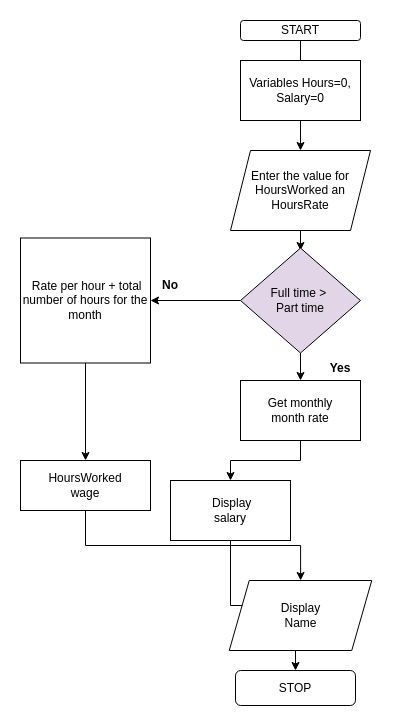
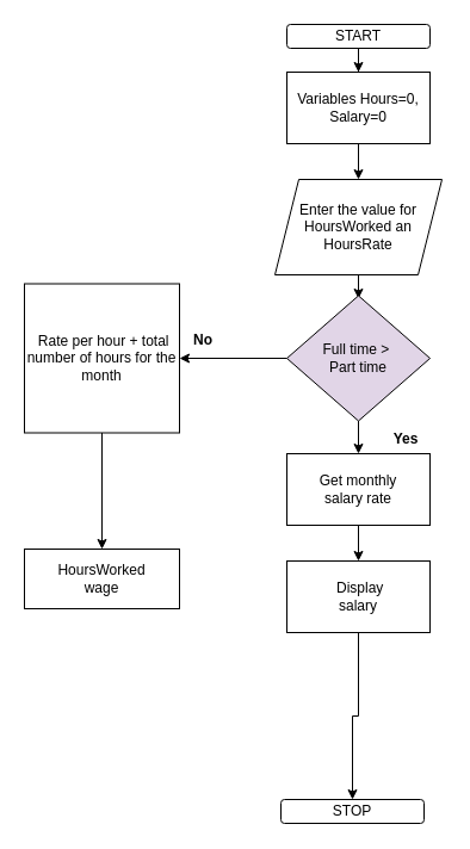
  <mxCell id="0" />
  <mxCell id="1" parent="0" />
- <mxCell id="2" style="edgeStyle=orthogonalEdgeStyle;rounded=0;orthogonalLoop=1;jettySize=auto;html=1;exitX=0.5;exitY=1;exitDx=0;exitDy=0;endArrow=none;" edge="1" parent="1" source="3" target="5"><mxGeometry relative="1" as="geometry" /></mxCell>
+ <mxCell id="2" style="edgeStyle=orthogonalEdgeStyle;rounded=0;orthogonalLoop=1;jettySize=auto;html=1;exitX=0.5;exitY=1;exitDx=0;exitDy=0;" edge="1" parent="1" source="3" target="5"><mxGeometry relative="1" as="geometry" /></mxCell>
  <mxCell id="3" value="START" style="rounded=1;whiteSpace=wrap;html=1;" vertex="1" parent="1"><mxGeometry x="240" y="20" width="120" height="20" as="geometry" /></mxCell>
  <mxCell id="4" style="edgeStyle=orthogonalEdgeStyle;rounded=0;orthogonalLoop=1;jettySize=auto;html=1;exitX=0.5;exitY=1;exitDx=0;exitDy=0;" edge="1" parent="1" source="5"><mxGeometry relative="1" as="geometry"><mxPoint x="300" y="150" as="targetPoint" /></mxGeometry></mxCell>
  <mxCell id="5" value="Variables Hours=0,&lt;br&gt;Salary=0" style="rounded=0;whiteSpace=wrap;html=1;" vertex="1" parent="1"><mxGeometry x="240" y="60" width="120" height="60" as="geometry" /></mxCell>
  <mxCell id="6" style="edgeStyle=orthogonalEdgeStyle;rounded=0;orthogonalLoop=1;jettySize=auto;html=1;exitX=0.5;exitY=1;exitDx=0;exitDy=0;" edge="1" parent="1"><mxGeometry relative="1" as="geometry"><mxPoint x="300" y="230" as="sourcePoint" /><mxPoint x="300" y="250" as="targetPoint" /></mxGeometry></mxCell>
  <mxCell id="7" style="edgeStyle=orthogonalEdgeStyle;rounded=0;orthogonalLoop=1;jettySize=auto;html=1;exitX=0;exitY=0.5;exitDx=0;exitDy=0;entryX=1;entryY=0.5;entryDx=0;entryDy=0;" edge="1" parent="1" source="9" target="14"><mxGeometry relative="1" as="geometry" /></mxCell>
  <mxCell id="8" style="edgeStyle=orthogonalEdgeStyle;rounded=0;orthogonalLoop=1;jettySize=auto;html=1;exitX=0.5;exitY=1;exitDx=0;exitDy=0;fontStyle=1" edge="1" parent="1" source="9" target="11"><mxGeometry relative="1" as="geometry" /></mxCell>
  <mxCell id="9" value="Full time &amp;gt;&amp;nbsp;&lt;br&gt;Part time" style="rhombus;whiteSpace=wrap;html=1;fillColor=#e1d5e7;" vertex="1" parent="1"><mxGeometry x="240" y="247.5" width="120" height="105" as="geometry" /></mxCell>
  <mxCell id="10" style="edgeStyle=orthogonalEdgeStyle;rounded=0;orthogonalLoop=1;jettySize=auto;html=1;exitX=0.5;exitY=1;exitDx=0;exitDy=0;" edge="1" parent="1" source="11" target="21"><mxGeometry relative="1" as="geometry"><mxPoint x="300" y="450" as="targetPoint" /></mxGeometry></mxCell>
- <mxCell id="11" value="Get monthly &lt;br&gt;month rate" style="rounded=0;whiteSpace=wrap;html=1;" vertex="1" parent="1"><mxGeometry x="240" y="380" width="120" height="60" as="geometry" /></mxCell>
- <mxCell id="12" value="STOP" style="rounded=1;whiteSpace=wrap;html=1;" vertex="1" parent="1"><mxGeometry x="235" y="670" width="120" height="35" as="geometry" /></mxCell>
+ <mxCell id="11" value="Get monthly &lt;br&gt;salary rate" style="rounded=0;whiteSpace=wrap;html=1;" vertex="1" parent="1"><mxGeometry x="240" y="380" width="120" height="60" as="geometry" /></mxCell>
+ <mxCell id="12" value="STOP" style="rounded=1;whiteSpace=wrap;html=1;" vertex="1" parent="1"><mxGeometry x="235" y="670" width="120" height="20" as="geometry" /></mxCell>
  <mxCell id="13" style="edgeStyle=none;rounded=0;orthogonalLoop=1;jettySize=auto;html=1;exitX=0.5;exitY=1;exitDx=0;exitDy=0;" edge="1" parent="1" source="14" target="20"><mxGeometry relative="1" as="geometry" /></mxCell>
  <mxCell id="14" value="&amp;nbsp;Rate per hour + total number of hours for the month" style="rounded=0;whiteSpace=wrap;html=1;" vertex="1" parent="1"><mxGeometry x="20" y="237.5" width="130" height="125" as="geometry" /></mxCell>
  <mxCell id="15" value="Yes" style="text;html=1;strokeColor=none;fillColor=none;align=center;verticalAlign=middle;whiteSpace=wrap;rounded=0;fontStyle=1" vertex="1" parent="1"><mxGeometry x="310" y="352.5" width="60" height="30" as="geometry" /></mxCell>
  <mxCell id="16" value="No" style="text;html=1;strokeColor=none;fillColor=none;align=center;verticalAlign=middle;whiteSpace=wrap;rounded=0;fontStyle=1" vertex="1" parent="1"><mxGeometry x="140" y="270" width="60" height="30" as="geometry" /></mxCell>
  <mxCell id="17" value="" style="edgeStyle=orthogonalEdgeStyle;rounded=0;orthogonalLoop=1;jettySize=auto;html=1;" edge="1" parent="1" source="21" target="12"><mxGeometry relative="1" as="geometry"><mxPoint x="300" y="520" as="sourcePoint" /><Array as="points" /></mxGeometry></mxCell>
  <mxCell id="18" value="Enter the value for&lt;br&gt;HoursWorked an&lt;br&gt;HoursRate" style="shape=parallelogram;perimeter=parallelogramPerimeter;whiteSpace=wrap;html=1;fixedSize=1;strokeWidth=1;" vertex="1" parent="1"><mxGeometry x="230" y="150" width="140" height="80" as="geometry" /></mxCell>
- <mxCell id="19" style="edgeStyle=orthogonalEdgeStyle;rounded=0;orthogonalLoop=1;jettySize=auto;html=1;exitX=0.5;exitY=1;exitDx=0;exitDy=0;" edge="1" parent="1" source="20" target="22"><mxGeometry relative="1" as="geometry" /></mxCell>
  <mxCell id="20" value="HoursWorked &lt;br&gt;wage" style="rounded=0;whiteSpace=wrap;html=1;strokeWidth=1;" vertex="1" parent="1"><mxGeometry x="20" y="460" width="130" height="50" as="geometry" /></mxCell>
- <mxCell id="21" value="&amp;nbsp;Display&lt;br&gt;salary" style="rounded=0;whiteSpace=wrap;html=1;strokeWidth=1;" vertex="1" parent="1"><mxGeometry x="170" y="480" width="120" height="60" as="geometry" /></mxCell>
- <mxCell id="22" value="Display&lt;br&gt;Name" style="shape=parallelogram;perimeter=parallelogramPerimeter;whiteSpace=wrap;html=1;fixedSize=1;strokeWidth=1;" vertex="1" parent="1"><mxGeometry x="228.75" y="580" width="142.5" height="70" as="geometry" /></mxCell>
+ <mxCell id="21" value="&amp;nbsp;Display&lt;br&gt;salary" style="rounded=0;whiteSpace=wrap;html=1;strokeWidth=1;" vertex="1" parent="1"><mxGeometry x="240" y="470" width="120" height="60" as="geometry" /></mxCell>
